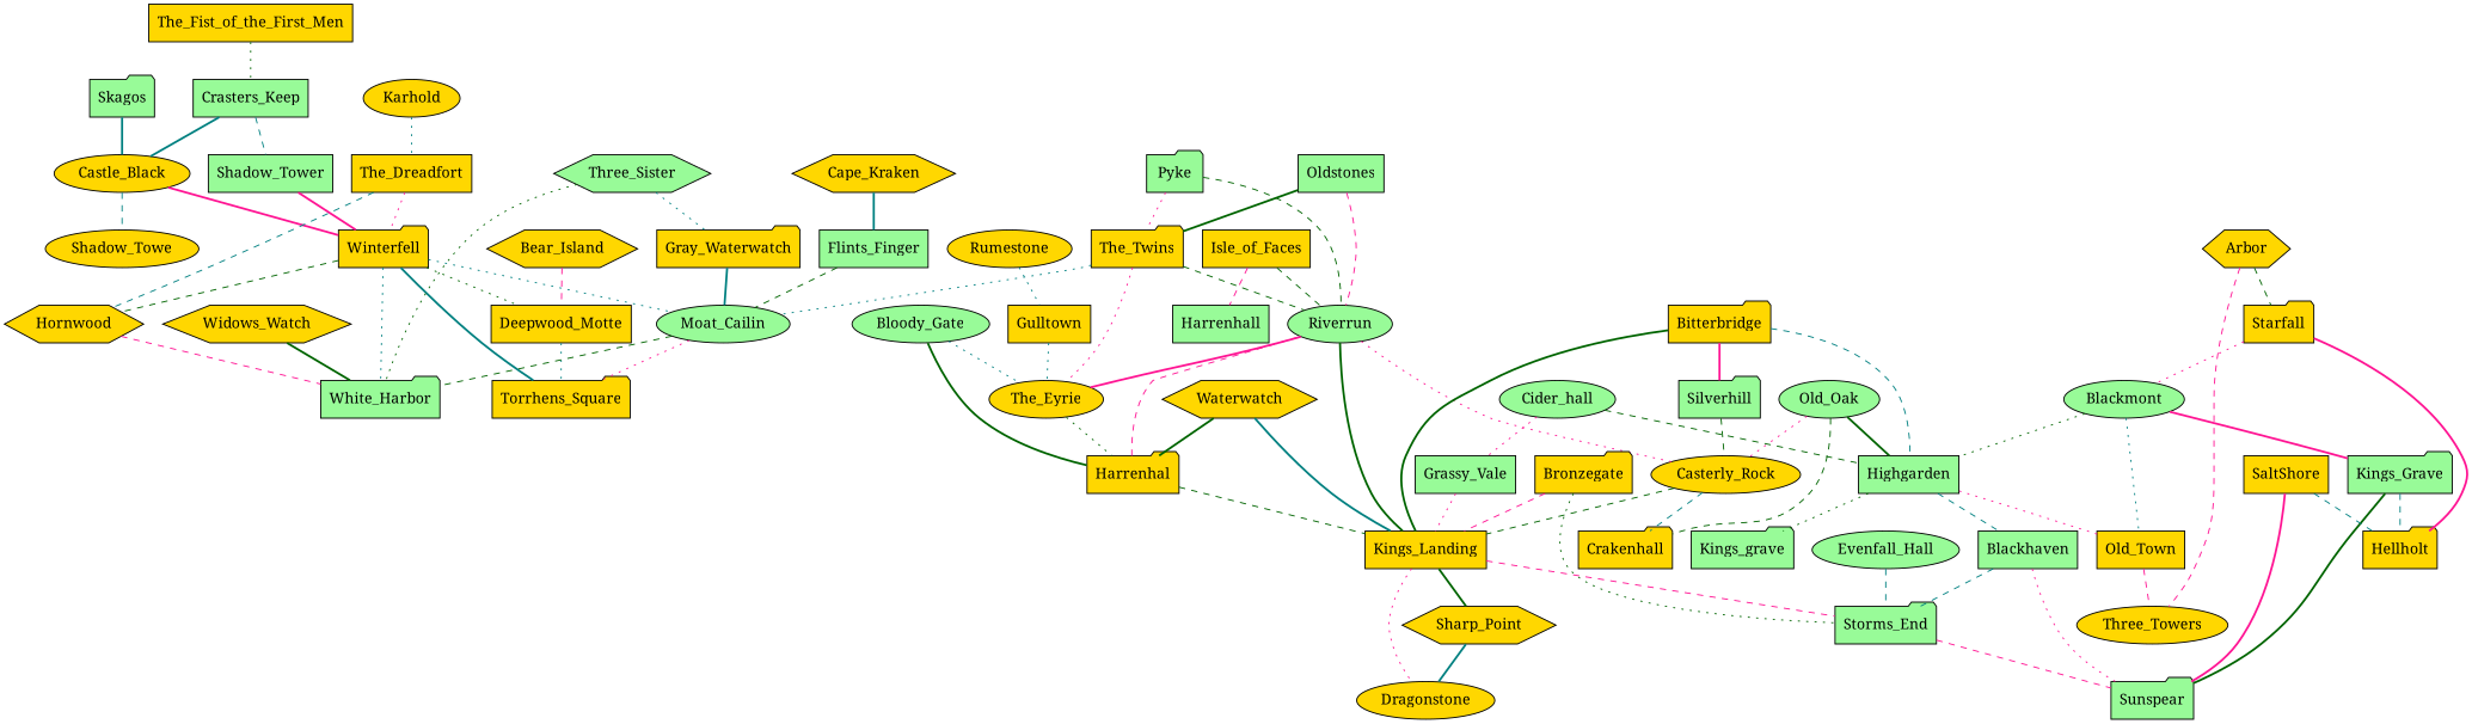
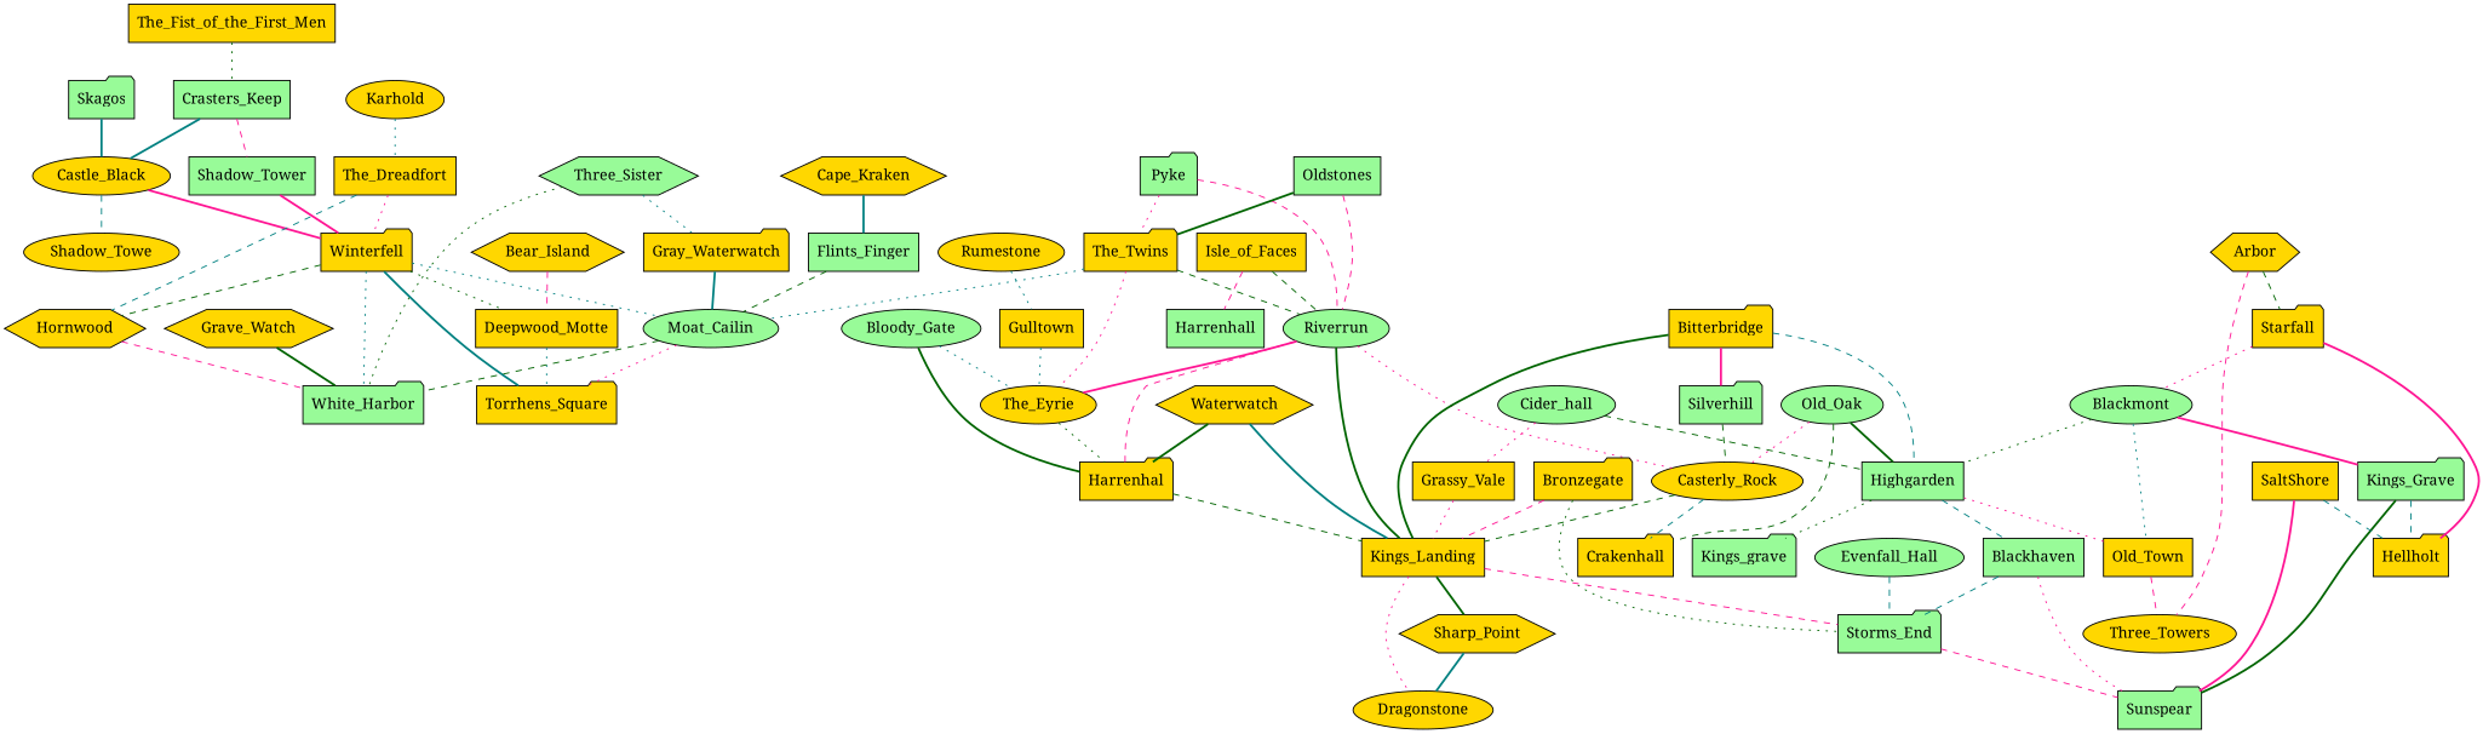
  graph {
    fontname="Noto Serif"
    node [fillcolor=gold fontname="Noto Serif" shape=folder style=filled]
    edge [color=deeppink fontname="Noto Serif" style=dashed]
    The_Fist_of_the_First_Men [shape=box]
    Crasters_Keep [fillcolor=palegreen shape=box]
    Castle_Black [shape=ellipse]
    Shadow_Tower [fillcolor=palegreen shape=box]
    Shadow_Towe [shape=ellipse]
    Winterfell
    Skagos [fillcolor=palegreen]
    Hornwood [shape=hexagon]
    Deepwood_Motte [shape=box]
    Torrhens_Square
    Moat_Cailin [fillcolor=palegreen shape=ellipse]
    White_Harbor [fillcolor=palegreen]
    Karhold [shape=ellipse]
    The_Dreadfort [shape=box]
    Bear_Island [shape=hexagon]
-   Widows_Watch [shape=hexagon]
+   Widows_Watch [shape=hexagon label=Grave_Watch]
    Flints_Finger [fillcolor=palegreen shape=box]
    Cape_Kraken [shape=hexagon]
    Three_Sister [fillcolor=palegreen shape=hexagon]
    Gray_Waterwatch
    Pyke [fillcolor=palegreen]
    Riverrun [fillcolor=palegreen shape=ellipse]
    The_Twins
    The_Eyrie [shape=ellipse]
    Kings_Landing [shape=box]
    Casterly_Rock [shape=ellipse]
    Harrenhal
    Storms_End [fillcolor=palegreen]
    Dragonstone [shape=ellipse]
    Sharp_Point [shape=hexagon]
    Crakenhall
    Oldstones [fillcolor=palegreen shape=box]
    Rumestone [shape=ellipse]
    Gulltown [shape=box]
    Sunspear [fillcolor=palegreen]
    Bloody_Gate [fillcolor=palegreen shape=ellipse]
    n37 [label=Waterwatch shape=hexagon]
    Old_Oak [fillcolor=palegreen shape=ellipse]
    Highgarden [fillcolor=palegreen shape=box]
    Old_Town [shape=box]
    Kings_grave [fillcolor=palegreen]
    Blackhaven [fillcolor=palegreen shape=box]
    Three_Towers [shape=ellipse]
    Silverhill [fillcolor=palegreen]
    Bitterbridge
    Kings_Grave [fillcolor=palegreen]
    Hellholt
    Starfall
    Blackmont [fillcolor=palegreen shape=ellipse]
    Cider_hall [fillcolor=palegreen shape=ellipse]
-   Grassy_Vale [fillcolor=palegreen shape=box]
+   Grassy_Vale [shape=box]
    SaltShore [shape=box]
    Evenfall_Hall [fillcolor=palegreen shape=ellipse]
    Bronzegate
    Isle_of_Faces [shape=box]
    Harrenhall [fillcolor=palegreen shape=box]
    Arbor [shape=hexagon]
    The_Fist_of_the_First_Men -- Crasters_Keep [color=darkgreen style=dotted]
    Crasters_Keep -- Castle_Black [color=teal style=bold]
-   Crasters_Keep -- Shadow_Tower [color=teal]
+   Crasters_Keep -- Shadow_Tower
    Castle_Black -- Shadow_Towe [color=teal]
    Castle_Black -- Winterfell [style=bold]
    Shadow_Tower -- Winterfell [style=bold]
    Winterfell -- Hornwood [color=darkgreen]
    Winterfell -- Deepwood_Motte [color=darkgreen style=dotted]
    Winterfell -- Torrhens_Square [color=teal style=bold]
    Winterfell -- Moat_Cailin [color=teal style=dotted]
    Winterfell -- White_Harbor [color=teal style=dotted]
    Skagos -- Castle_Black [color=teal style=bold]
    Hornwood -- White_Harbor
    Deepwood_Motte -- Torrhens_Square [color=teal style=dotted]
    Moat_Cailin -- Torrhens_Square [style=dotted]
    Moat_Cailin -- White_Harbor [color=darkgreen]
    Karhold -- The_Dreadfort [color=teal style=dotted]
    The_Dreadfort -- Winterfell [style=dotted]
    The_Dreadfort -- Hornwood [color=teal]
    Bear_Island -- Deepwood_Motte
    Widows_Watch -- White_Harbor [color=darkgreen style=bold]
    Flints_Finger -- Moat_Cailin [color=darkgreen]
    Cape_Kraken -- Flints_Finger [color=teal style=bold]
    Three_Sister -- White_Harbor [color=darkgreen style=dotted]
    Three_Sister -- Gray_Waterwatch [color=teal style=dotted]
    Gray_Waterwatch -- Moat_Cailin [color=teal style=bold]
-   Pyke -- Riverrun [color=darkgreen]
+   Pyke -- Riverrun
    Pyke -- The_Twins [style=dotted]
    Riverrun -- The_Eyrie [style=bold]
    Riverrun -- Kings_Landing [color=darkgreen style=bold]
    Riverrun -- Casterly_Rock [style=dotted]
    The_Twins -- Moat_Cailin [color=teal style=dotted]
    The_Twins -- Riverrun [color=darkgreen]
    The_Twins -- The_Eyrie [style=dotted]
    The_Eyrie -- Harrenhal [color=darkgreen style=dotted]
    Kings_Landing -- Storms_End
    Kings_Landing -- Dragonstone [style=dotted]
    Kings_Landing -- Sharp_Point [color=darkgreen style=bold]
    Casterly_Rock -- Kings_Landing [color=darkgreen]
    Casterly_Rock -- Crakenhall [color=teal]
    Harrenhal -- Riverrun
    Harrenhal -- Kings_Landing [color=darkgreen]
    Storms_End -- Sunspear
    Sharp_Point -- Dragonstone [color=teal style=bold]
    Oldstones -- Riverrun
    Oldstones -- The_Twins [color=darkgreen style=bold]
    Rumestone -- Gulltown [color=teal style=dotted]
    Gulltown -- The_Eyrie [color=teal style=dotted]
    Bloody_Gate -- The_Eyrie [color=teal style=dotted]
    Bloody_Gate -- Harrenhal [color=darkgreen style=bold]
    n37 -- Kings_Landing [color=teal style=bold]
    n37 -- Harrenhal [color=darkgreen style=bold]
    Old_Oak -- Casterly_Rock [style=dotted]
    Old_Oak -- Crakenhall [color=darkgreen]
    Old_Oak -- Highgarden [color=darkgreen style=bold]
    Highgarden -- Old_Town [style=dotted]
    Highgarden -- Kings_grave [color=darkgreen style=dotted]
    Highgarden -- Blackhaven [color=teal]
    Old_Town -- Three_Towers
    Blackhaven -- Storms_End [color=teal]
    Blackhaven -- Sunspear [style=dotted]
    Silverhill -- Casterly_Rock [color=darkgreen]
    Bitterbridge -- Kings_Landing [color=darkgreen style=bold]
    Bitterbridge -- Highgarden [color=teal]
    Bitterbridge -- Silverhill [style=bold]
    Kings_Grave -- Sunspear [color=darkgreen style=bold]
    Kings_Grave -- Hellholt [color=teal]
    Hellholt -- Starfall [style=bold]
    Starfall -- Blackmont [style=dotted]
    Blackmont -- Highgarden [color=darkgreen style=dotted]
    Blackmont -- Old_Town [color=teal style=dotted]
    Blackmont -- Kings_Grave [style=bold]
    Cider_hall -- Highgarden [color=darkgreen]
    Cider_hall -- Grassy_Vale [style=dotted]
    Grassy_Vale -- Kings_Landing [style=dotted]
    SaltShore -- Sunspear [style=bold]
    SaltShore -- Hellholt [color=teal]
    Evenfall_Hall -- Storms_End [color=teal]
    Bronzegate -- Kings_Landing
    Bronzegate -- Storms_End [color=darkgreen style=dotted]
    Isle_of_Faces -- Riverrun [color=darkgreen]
    Isle_of_Faces -- Harrenhall
    Arbor -- Three_Towers
    Arbor -- Starfall [color=darkgreen]
  }
